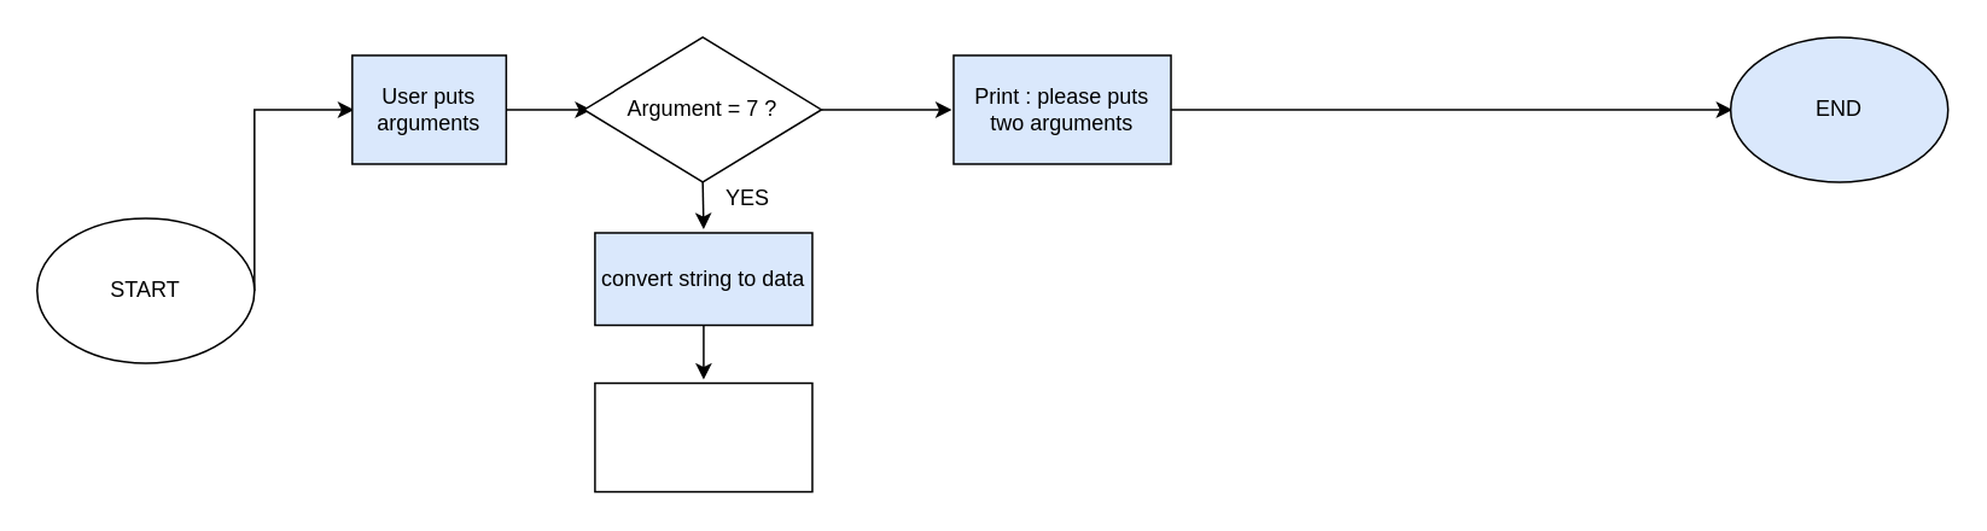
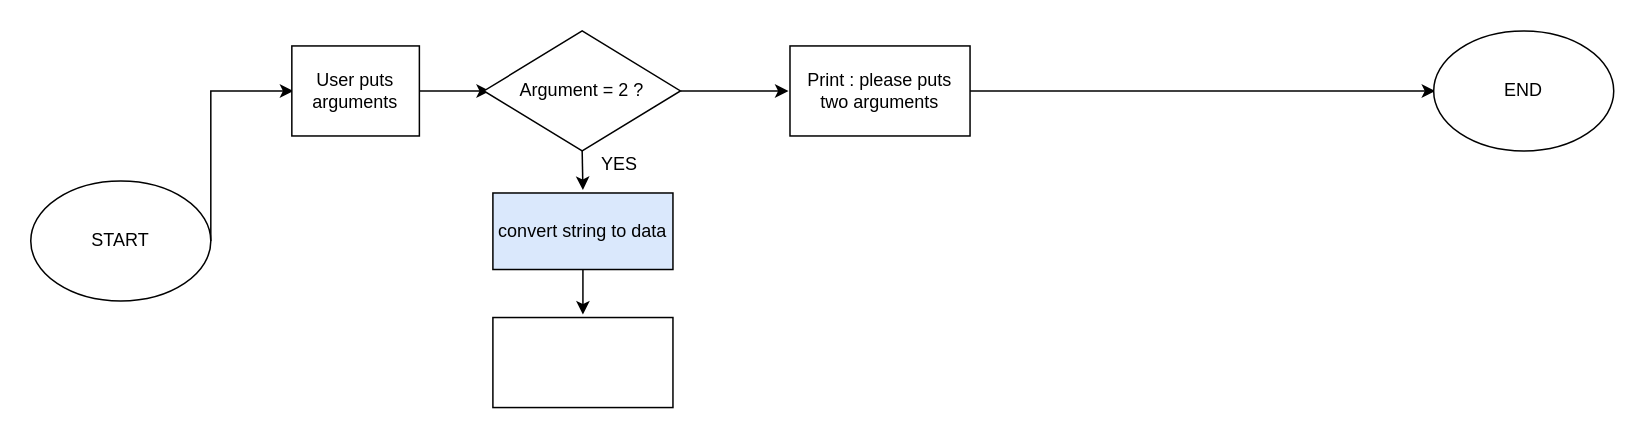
  <mxCell id="0" />
  <mxCell id="1" parent="0" />
  <mxCell id="2" style="edgeStyle=orthogonalEdgeStyle;rounded=0;orthogonalLoop=1;jettySize=auto;html=1;exitX=1;exitY=0.5;exitDx=0;exitDy=0;" edge="1" parent="1" source="3"><mxGeometry relative="1" as="geometry"><mxPoint x="195" y="60" as="targetPoint" /><Array as="points"><mxPoint x="161" y="60" /><mxPoint x="161" y="60" /></Array></mxGeometry></mxCell>
  <mxCell id="3" value="START" style="ellipse;whiteSpace=wrap;html=1;" vertex="1" parent="1"><mxGeometry x="20" y="120" width="120" height="80" as="geometry" /></mxCell>
  <mxCell id="4" style="edgeStyle=orthogonalEdgeStyle;rounded=0;orthogonalLoop=1;jettySize=auto;html=1;" edge="1" parent="1" source="5"><mxGeometry relative="1" as="geometry"><mxPoint x="326" y="60" as="targetPoint" /></mxGeometry></mxCell>
- <mxCell id="5" value="User puts arguments" style="rounded=0;whiteSpace=wrap;html=1;fillColor=#dae8fc;" vertex="1" parent="1"><mxGeometry x="194" y="30" width="85" height="60" as="geometry" /></mxCell>
+ <mxCell id="5" value="User puts arguments" style="rounded=0;whiteSpace=wrap;html=1;" vertex="1" parent="1"><mxGeometry x="194" y="30" width="85" height="60" as="geometry" /></mxCell>
  <mxCell id="6" style="edgeStyle=orthogonalEdgeStyle;rounded=0;orthogonalLoop=1;jettySize=auto;html=1;exitX=1;exitY=0.5;exitDx=0;exitDy=0;" edge="1" parent="1" source="8"><mxGeometry relative="1" as="geometry"><mxPoint x="525" y="60" as="targetPoint" /></mxGeometry></mxCell>
  <mxCell id="7" style="edgeStyle=orthogonalEdgeStyle;rounded=0;orthogonalLoop=1;jettySize=auto;html=1;exitX=0.5;exitY=1;exitDx=0;exitDy=0;" edge="1" parent="1" source="8"><mxGeometry relative="1" as="geometry"><mxPoint x="388" y="126" as="targetPoint" /></mxGeometry></mxCell>
- <mxCell id="8" value="Argument = 7 ?" style="rhombus;whiteSpace=wrap;html=1;" vertex="1" parent="1"><mxGeometry x="322" y="20" width="131" height="80" as="geometry" /></mxCell>
+ <mxCell id="8" value="Argument = 2 ?" style="rhombus;whiteSpace=wrap;html=1;" vertex="1" parent="1"><mxGeometry x="322" y="20" width="131" height="80" as="geometry" /></mxCell>
  <mxCell id="9" style="edgeStyle=orthogonalEdgeStyle;rounded=0;orthogonalLoop=1;jettySize=auto;html=1;exitX=1;exitY=0.5;exitDx=0;exitDy=0;" edge="1" parent="1" source="10"><mxGeometry relative="1" as="geometry"><mxPoint x="956" y="60" as="targetPoint" /></mxGeometry></mxCell>
- <mxCell id="10" value="Print : please puts two arguments" style="rounded=0;whiteSpace=wrap;html=1;fillColor=#dae8fc;" vertex="1" parent="1"><mxGeometry x="526" y="30" width="120" height="60" as="geometry" /></mxCell>
- <mxCell id="11" value="END" style="ellipse;whiteSpace=wrap;html=1;fillColor=#dae8fc;" vertex="1" parent="1"><mxGeometry x="955" y="20" width="120" height="80" as="geometry" /></mxCell>
+ <mxCell id="10" value="Print : please puts two arguments" style="rounded=0;whiteSpace=wrap;html=1;" vertex="1" parent="1"><mxGeometry x="526" y="30" width="120" height="60" as="geometry" /></mxCell>
+ <mxCell id="11" value="END" style="ellipse;whiteSpace=wrap;html=1;" vertex="1" parent="1"><mxGeometry x="955" y="20" width="120" height="80" as="geometry" /></mxCell>
  <mxCell id="12" value="YES" style="text;html=1;align=center;verticalAlign=middle;resizable=0;points=[];autosize=1;" vertex="1" parent="1"><mxGeometry x="395" y="100" width="34" height="18" as="geometry" /></mxCell>
  <mxCell id="13" value="convert string to data" style="rounded=0;whiteSpace=wrap;html=1;fillColor=#dae8fc;" vertex="1" parent="1"><mxGeometry x="328" y="128" width="120" height="51" as="geometry" /></mxCell>
  <mxCell id="14" value="" style="endArrow=classic;html=1;exitX=0.5;exitY=1;exitDx=0;exitDy=0;" edge="1" parent="1" source="13"><mxGeometry width="50" height="50" relative="1" as="geometry"><mxPoint x="375" y="266" as="sourcePoint" /><mxPoint x="388" y="209" as="targetPoint" /></mxGeometry></mxCell>
  <mxCell id="15" value="" style="rounded=0;whiteSpace=wrap;html=1;" vertex="1" parent="1"><mxGeometry x="328" y="211" width="120" height="60" as="geometry" /></mxCell>
